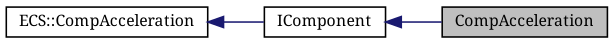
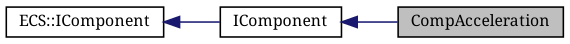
  digraph {
    fontname="Noto Serif"
    rankdir=LR
    node [color=black fillcolor=white fontname="Noto Serif" fontsize=10 shape=record style=filled]
    edge [color=midnightblue dir=back fontname="Noto Serif" fontsize=10 labelfontname=Helvetica labelfontsize=10 style=solid]
    n1 [fillcolor=grey75 fontcolor=black height=0.2 label=CompAcceleration width=0.4]
    n2 [height=0.2 label=IComponent width=0.4]
-   n3 [height=0.2 label="ECS::CompAcceleration" width=0.4]
+   n3 [height=0.2 label="ECS::IComponent" width=0.4]
    n2 -> n1
    n3 -> n2
  }
